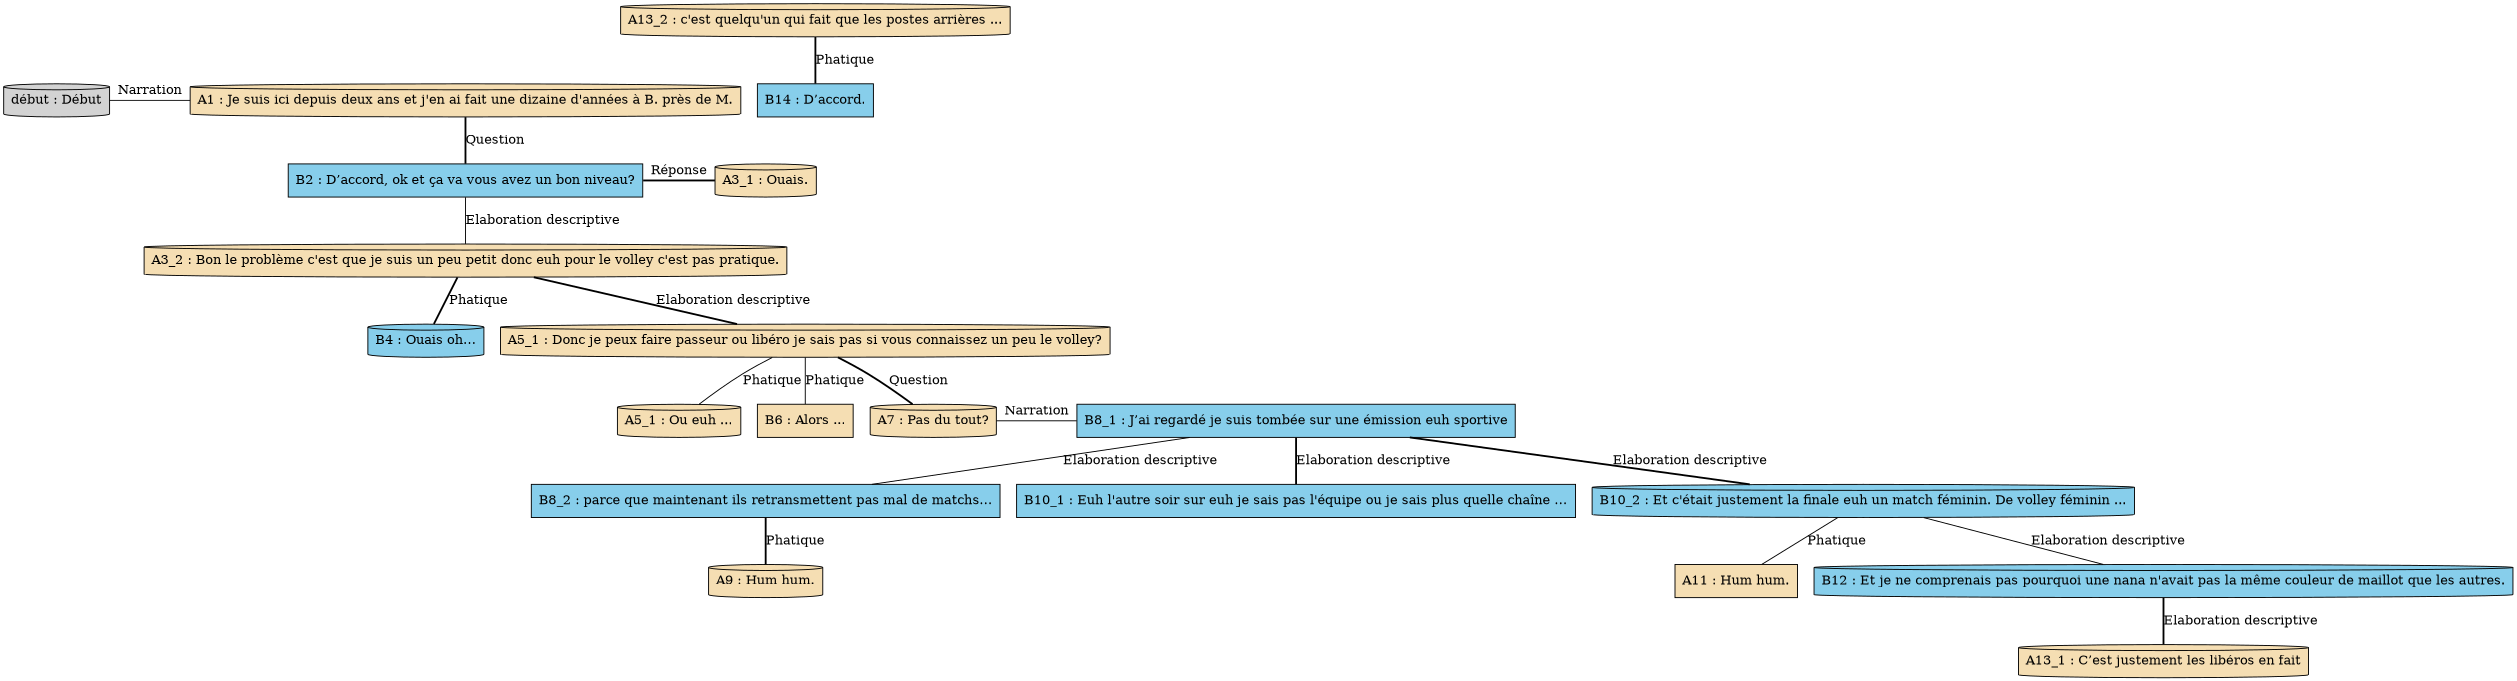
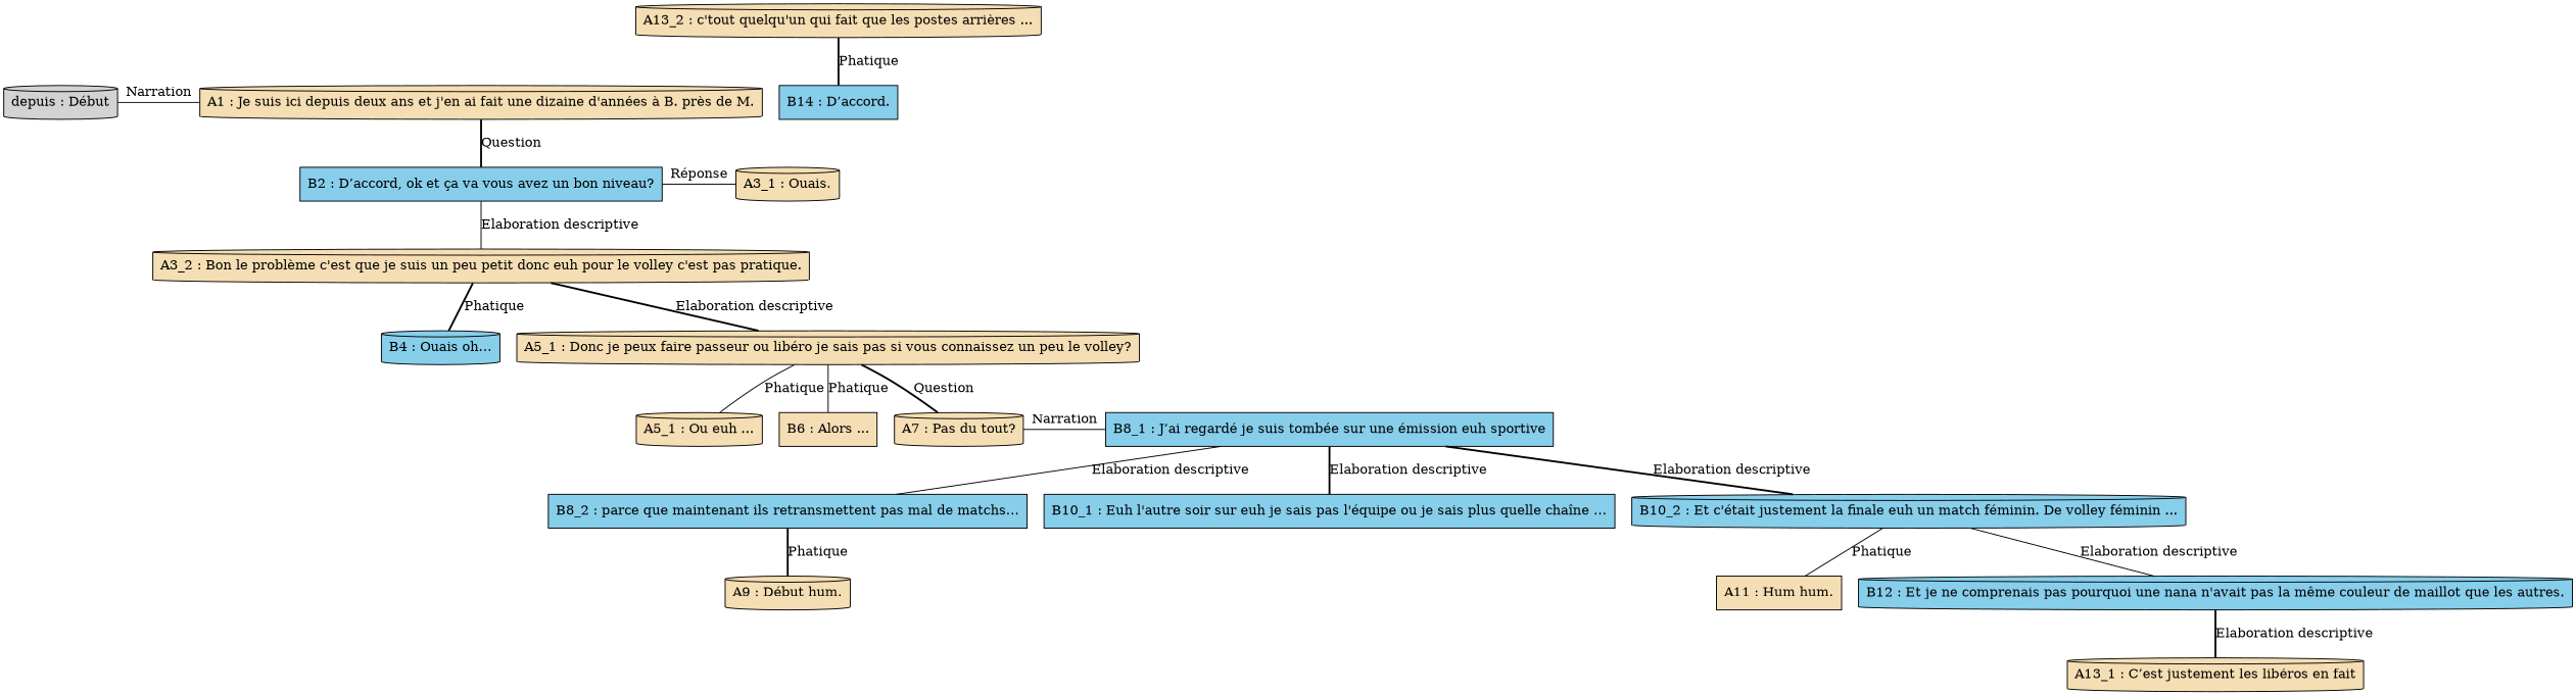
  digraph {
    newrank=true
    node [shape=cylinder style=filled fillcolor=wheat]
    edge [style=solid weight=2 dir=none]
    zero [shape=box style=invis fillcolor=""]
-   n2 [label="début : Début" fillcolor=""]
+   n2 [label="depuis : Début" fillcolor=""]
    n3 [label="A1 : Je suis ici depuis deux ans et j'en ai fait une dizaine d'années à B. près de M."]
    n4 [fillcolor=skyblue label="B2 : D’accord, ok et ça va vous avez un bon niveau?" shape=box]
    n5 [label="A3_1 : Ouais."]
    n6 [label="A3_2 : Bon le problème c'est que je suis un peu petit donc euh pour le volley c'est pas pratique."]
    n7 [fillcolor=skyblue label="B4 : Ouais oh…"]
    n8 [label="A5_1 : Donc je peux faire passeur ou libéro je sais pas si vous connaissez un peu le volley?"]
    n9 [label="A5_1 : Ou euh ..."]
    n10 [label="B6 : Alors ..." shape=box]
    n11 [label="A7 : Pas du tout?"]
    n12 [fillcolor=skyblue label="B8_1 : J’ai regardé je suis tombée sur une émission euh sportive" shape=box]
    n13 [fillcolor=skyblue label="B8_2 : parce que maintenant ils retransmettent pas mal de matchs…" shape=box]
    n14 [fillcolor=skyblue label="B10_1 : Euh l'autre soir sur euh je sais pas l'équipe ou je sais plus quelle chaîne …" shape=box]
    n15 [fillcolor=skyblue label="B10_2 : Et c'était justement la finale euh un match féminin. De volley féminin ..."]
-   n16 [label="A9 : Hum hum."]
+   n16 [label="A9 : Début hum."]
    n17 [label="A11 : Hum hum." shape=box]
    n18 [fillcolor=skyblue label="B12 : Et je ne comprenais pas pourquoi une nana n'avait pas la même couleur de maillot que les autres."]
    n19 [label="A13_1 : C’est justement les libéros en fait"]
-   n20 [label="A13_2 : c'est quelqu'un qui fait que les postes arrières ..."]
+   n20 [label="A13_2 : c'tout quelqu'un qui fait que les postes arrières ..."]
    n21 [fillcolor=skyblue label="B14 : D’accord." shape=box]
    zero -> n2 [style=invis weight="" dir=""]
    zero -> n3 [style=invis weight=1 dir=""]
    n2 -> n3 [constraint=false label=Narration weight=""]
    n3 -> n4 [label=Question style=bold]
    n3 -> n5 [style=invis weight=1 dir=""]
-   n4 -> n5 [constraint=false label="Réponse" style=bold weight=""]
+   n4 -> n5 [constraint=false label="Réponse" weight=""]
    n4 -> n6 [label="Elaboration descriptive"]
    n6 -> n7 [label=Phatique style=bold]
    n6 -> n8 [label="Elaboration descriptive" style=bold]
    n8 -> n9 [label=Phatique]
    n8 -> n10 [label=Phatique]
    n8 -> n11 [label=Question style=bold]
    n8 -> n12 [style=invis weight=1 dir=""]
    n11 -> n12 [constraint=false label=Narration weight=""]
    n12 -> n13 [label="Elaboration descriptive"]
    n12 -> n14 [label="Elaboration descriptive" style=bold]
    n12 -> n15 [label="Elaboration descriptive" style=bold]
    n13 -> n16 [label=Phatique style=bold]
    n15 -> n17 [label=Phatique]
    n15 -> n18 [label="Elaboration descriptive"]
    n18 -> n19 [label="Elaboration descriptive" style=bold]
    n20 -> n21 [label=Phatique style=bold]
  }
